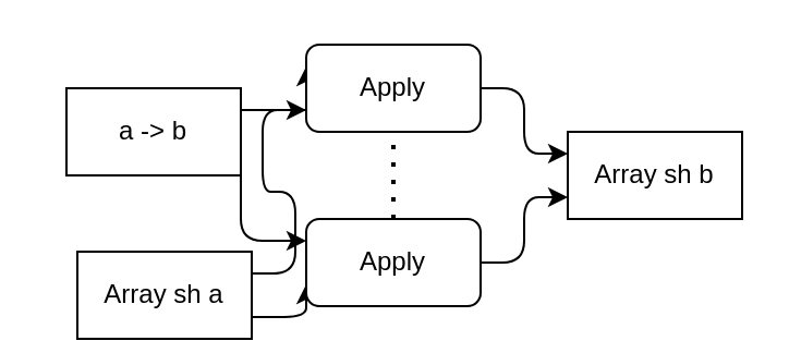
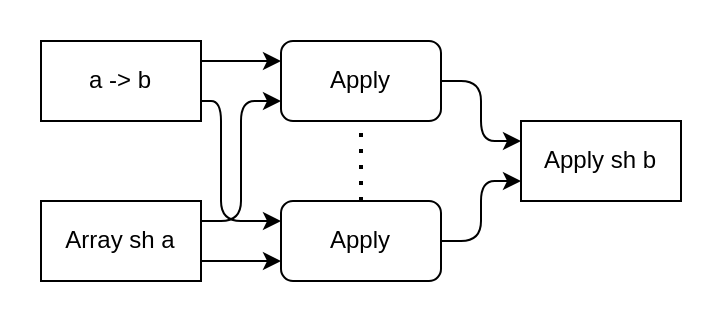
  <mxCell id="0" />
  <mxCell id="1" parent="0" />
  <mxCell id="2" style="edgeStyle=orthogonalEdgeStyle;rounded=0;orthogonalLoop=1;jettySize=auto;html=1;exitX=1;exitY=0.25;exitDx=0;exitDy=0;entryX=0;entryY=0.25;entryDx=0;entryDy=0;" edge="1" parent="1" source="4" target="9"><mxGeometry relative="1" as="geometry" /></mxCell>
  <mxCell id="3" style="edgeStyle=orthogonalEdgeStyle;rounded=1;orthogonalLoop=1;jettySize=auto;html=1;exitX=1;exitY=0.75;exitDx=0;exitDy=0;entryX=0;entryY=0.25;entryDx=0;entryDy=0;" edge="1" parent="1" source="4" target="11"><mxGeometry relative="1" as="geometry"><Array as="points"><mxPoint x="110" y="50" /><mxPoint x="110" y="110" /></Array></mxGeometry></mxCell>
- <mxCell id="4" value="a -&amp;gt; b" style="rounded=0;whiteSpace=wrap;html=1;" vertex="1" parent="1"><mxGeometry x="30" y="40" width="80" height="40" as="geometry" /></mxCell>
+ <mxCell id="4" value="a -&amp;gt; b" style="rounded=0;whiteSpace=wrap;html=1;" vertex="1" parent="1"><mxGeometry x="20" y="20" width="80" height="40" as="geometry" /></mxCell>
  <mxCell id="5" style="edgeStyle=orthogonalEdgeStyle;rounded=1;orthogonalLoop=1;jettySize=auto;html=1;exitX=1;exitY=0.25;exitDx=0;exitDy=0;entryX=0;entryY=0.75;entryDx=0;entryDy=0;" edge="1" parent="1" source="7" target="9"><mxGeometry relative="1" as="geometry" /></mxCell>
  <mxCell id="6" style="edgeStyle=orthogonalEdgeStyle;rounded=1;orthogonalLoop=1;jettySize=auto;html=1;exitX=1;exitY=0.75;exitDx=0;exitDy=0;entryX=0;entryY=0.75;entryDx=0;entryDy=0;" edge="1" parent="1" source="7" target="11"><mxGeometry relative="1" as="geometry" /></mxCell>
- <mxCell id="7" value="Array sh a" style="rounded=0;whiteSpace=wrap;html=1;" vertex="1" parent="1"><mxGeometry x="35" y="115" width="80" height="40" as="geometry" /></mxCell>
+ <mxCell id="7" value="Array sh a" style="rounded=0;whiteSpace=wrap;html=1;" vertex="1" parent="1"><mxGeometry x="20" y="100" width="80" height="40" as="geometry" /></mxCell>
  <mxCell id="8" style="edgeStyle=orthogonalEdgeStyle;rounded=1;orthogonalLoop=1;jettySize=auto;html=1;exitX=1;exitY=0.5;exitDx=0;exitDy=0;entryX=0;entryY=0.25;entryDx=0;entryDy=0;" edge="1" parent="1" source="9" target="13"><mxGeometry relative="1" as="geometry" /></mxCell>
  <mxCell id="9" value="Apply" style="rounded=1;whiteSpace=wrap;html=1;" vertex="1" parent="1"><mxGeometry x="140" y="20" width="80" height="40" as="geometry" /></mxCell>
  <mxCell id="10" style="edgeStyle=orthogonalEdgeStyle;rounded=1;orthogonalLoop=1;jettySize=auto;html=1;exitX=1;exitY=0.5;exitDx=0;exitDy=0;entryX=0;entryY=0.75;entryDx=0;entryDy=0;" edge="1" parent="1" source="11" target="13"><mxGeometry relative="1" as="geometry" /></mxCell>
  <mxCell id="11" value="Apply" style="rounded=1;whiteSpace=wrap;html=1;" vertex="1" parent="1"><mxGeometry x="140" y="100" width="80" height="40" as="geometry" /></mxCell>
  <mxCell id="12" value="" style="endArrow=none;dashed=1;html=1;dashPattern=1 3;strokeWidth=2;rounded=0;exitX=0.5;exitY=0;exitDx=0;exitDy=0;entryX=0.5;entryY=1;entryDx=0;entryDy=0;" edge="1" parent="1" source="11" target="9"><mxGeometry width="50" height="50" relative="1" as="geometry"><mxPoint x="270" y="170" as="sourcePoint" /><mxPoint x="320" y="120" as="targetPoint" /></mxGeometry></mxCell>
- <mxCell id="13" value="Array sh b" style="rounded=0;whiteSpace=wrap;html=1;" vertex="1" parent="1"><mxGeometry x="260" y="60" width="80" height="40" as="geometry" /></mxCell>
+ <mxCell id="13" value="Apply sh b" style="rounded=0;whiteSpace=wrap;html=1;" vertex="1" parent="1"><mxGeometry x="260" y="60" width="80" height="40" as="geometry" /></mxCell>
